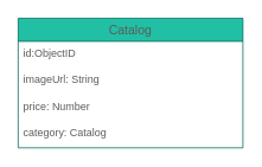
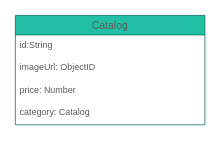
  <mxCell id="0" />
  <mxCell id="1" parent="0" />
  <mxCell id="2" value="Catalog" style="swimlane;fontStyle=0;childLayout=stackLayout;horizontal=1;startSize=26;horizontalStack=0;resizeParent=1;resizeParentMax=0;resizeLast=0;collapsible=1;marginBottom=0;align=center;fontSize=14;fillColor=#21C0A5;strokeColor=#006658;fontColor=#5C5C5C;" parent="1" vertex="1"><mxGeometry x="20" y="20" width="253" height="146" as="geometry" /></mxCell>
- <mxCell id="3" value="id:ObjectID" style="text;strokeColor=none;fillColor=none;spacingLeft=4;spacingRight=4;overflow=hidden;rotatable=0;points=[[0,0.5],[1,0.5]];portConstraint=eastwest;fontSize=12;fontColor=#5C5C5C;" parent="2" vertex="1"><mxGeometry y="26" width="253" height="30" as="geometry" /></mxCell>
- <mxCell id="4" value="imageUrl: String&#10;&#10;" style="text;strokeColor=none;fillColor=none;spacingLeft=4;spacingRight=4;overflow=hidden;rotatable=0;points=[[0,0.5],[1,0.5]];portConstraint=eastwest;fontSize=12;fontColor=#5C5C5C;" parent="2" vertex="1"><mxGeometry y="56" width="253" height="30" as="geometry" /></mxCell>
+ <mxCell id="3" value="id:String" style="text;strokeColor=none;fillColor=none;spacingLeft=4;spacingRight=4;overflow=hidden;rotatable=0;points=[[0,0.5],[1,0.5]];portConstraint=eastwest;fontSize=12;fontColor=#5C5C5C;" parent="2" vertex="1"><mxGeometry y="26" width="253" height="30" as="geometry" /></mxCell>
+ <mxCell id="4" value="imageUrl: ObjectID&#10;&#10;" style="text;strokeColor=none;fillColor=none;spacingLeft=4;spacingRight=4;overflow=hidden;rotatable=0;points=[[0,0.5],[1,0.5]];portConstraint=eastwest;fontSize=12;fontColor=#5C5C5C;" parent="2" vertex="1"><mxGeometry y="56" width="253" height="30" as="geometry" /></mxCell>
  <mxCell id="5" value="price: Number" style="text;strokeColor=none;fillColor=none;spacingLeft=4;spacingRight=4;overflow=hidden;rotatable=0;points=[[0,0.5],[1,0.5]];portConstraint=eastwest;fontSize=12;fontColor=#5C5C5C;" parent="2" vertex="1"><mxGeometry y="86" width="253" height="30" as="geometry" /></mxCell>
  <mxCell id="6" value="category: Catalog" style="text;strokeColor=none;fillColor=none;spacingLeft=4;spacingRight=4;overflow=hidden;rotatable=0;points=[[0,0.5],[1,0.5]];portConstraint=eastwest;fontSize=12;fontColor=#5C5C5C;" parent="2" vertex="1"><mxGeometry y="116" width="253" height="30" as="geometry" /></mxCell>
